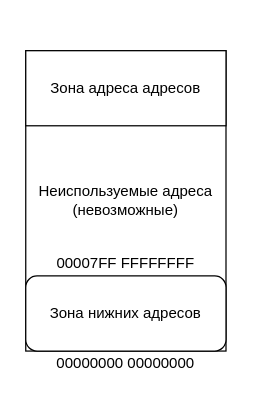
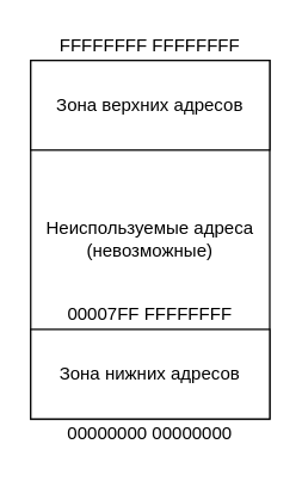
  <mxCell id="0" />
  <mxCell id="1" parent="0" />
  <mxCell id="2" value="Неиспользуемые адреса (невозможные)" style="rounded=0;whiteSpace=wrap;html=1;" vertex="1" parent="1"><mxGeometry x="20" y="40" width="160" height="240" as="geometry" /></mxCell>
- <mxCell id="3" value="Зона нижних адресов" style="whiteSpace=wrap;html=1;rounded=1;" vertex="1" parent="1"><mxGeometry x="20" y="220" width="160" height="60" as="geometry" /></mxCell>
- <mxCell id="4" value="Зона адреса адресов" style="rounded=0;whiteSpace=wrap;html=1;" vertex="1" parent="1"><mxGeometry x="20" y="40" width="160" height="60" as="geometry" /></mxCell>
+ <mxCell id="3" value="Зона нижних адресов" style="rounded=0;whiteSpace=wrap;html=1;" vertex="1" parent="1"><mxGeometry x="20" y="220" width="160" height="60" as="geometry" /></mxCell>
+ <mxCell id="4" value="Зона верхних адресов" style="rounded=0;whiteSpace=wrap;html=1;" vertex="1" parent="1"><mxGeometry x="20" y="40" width="160" height="60" as="geometry" /></mxCell>
  <mxCell id="5" value="00000000 00000000" style="text;html=1;strokeColor=none;fillColor=none;align=center;verticalAlign=middle;whiteSpace=wrap;rounded=0;" vertex="1" parent="1"><mxGeometry x="20" y="280" width="160" height="20" as="geometry" /></mxCell>
  <mxCell id="6" value="00007FF FFFFFFFF" style="text;html=1;strokeColor=none;fillColor=none;align=center;verticalAlign=middle;whiteSpace=wrap;rounded=0;" vertex="1" parent="1"><mxGeometry x="20" y="200" width="160" height="20" as="geometry" /></mxCell>
+ <mxCell id="7" value="FFFFFFFF FFFFFFFF" style="text;html=1;strokeColor=none;fillColor=none;align=center;verticalAlign=middle;whiteSpace=wrap;rounded=0;" vertex="1" parent="1"><mxGeometry x="20" y="20" width="160" height="20" as="geometry" /></mxCell>
